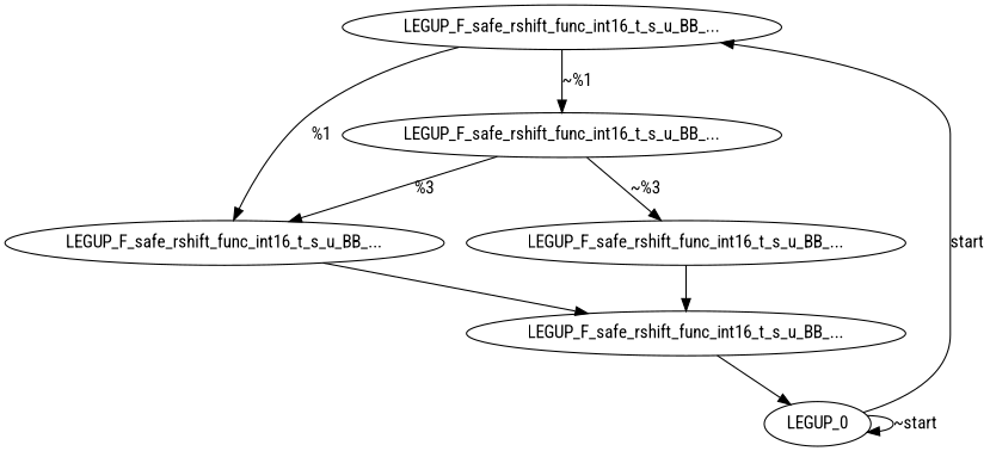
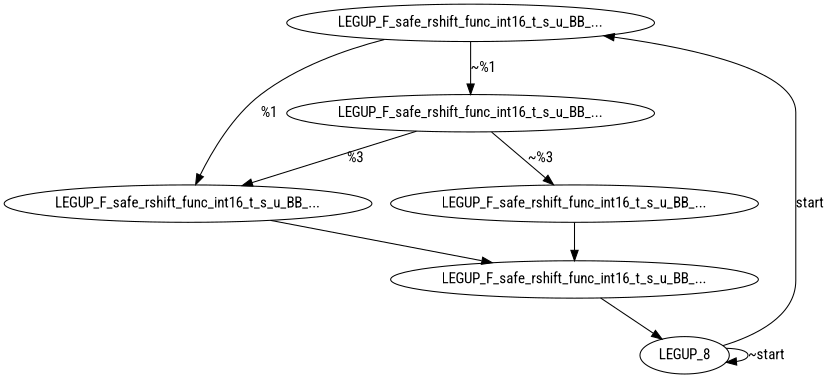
  digraph {
    fontname="Roboto Condensed"
    node [fontname="Roboto Condensed"]
    edge [fontname="Roboto Condensed"]
    n1 [label="LEGUP_F_safe_rshift_func_int16_t_s_u_BB_..."]
    n2 [label="LEGUP_F_safe_rshift_func_int16_t_s_u_BB_..."]
    n3 [label="LEGUP_F_safe_rshift_func_int16_t_s_u_BB_..."]
-   n4 [label=LEGUP_0]
+   n4 [label=LEGUP_8]
    n5 [label="LEGUP_F_safe_rshift_func_int16_t_s_u_BB_..."]
    n6 [label="LEGUP_F_safe_rshift_func_int16_t_s_u_BB_..."]
    n1 -> n2 [label="%1"]
    n1 -> n3 [label="~%1"]
    n2 -> n5
    n3 -> n2 [label="%3"]
    n3 -> n6 [label="~%3"]
    n4 -> n1 [label=start]
    n4 -> n4 [label="~start"]
    n5 -> n4
    n6 -> n5
  }
